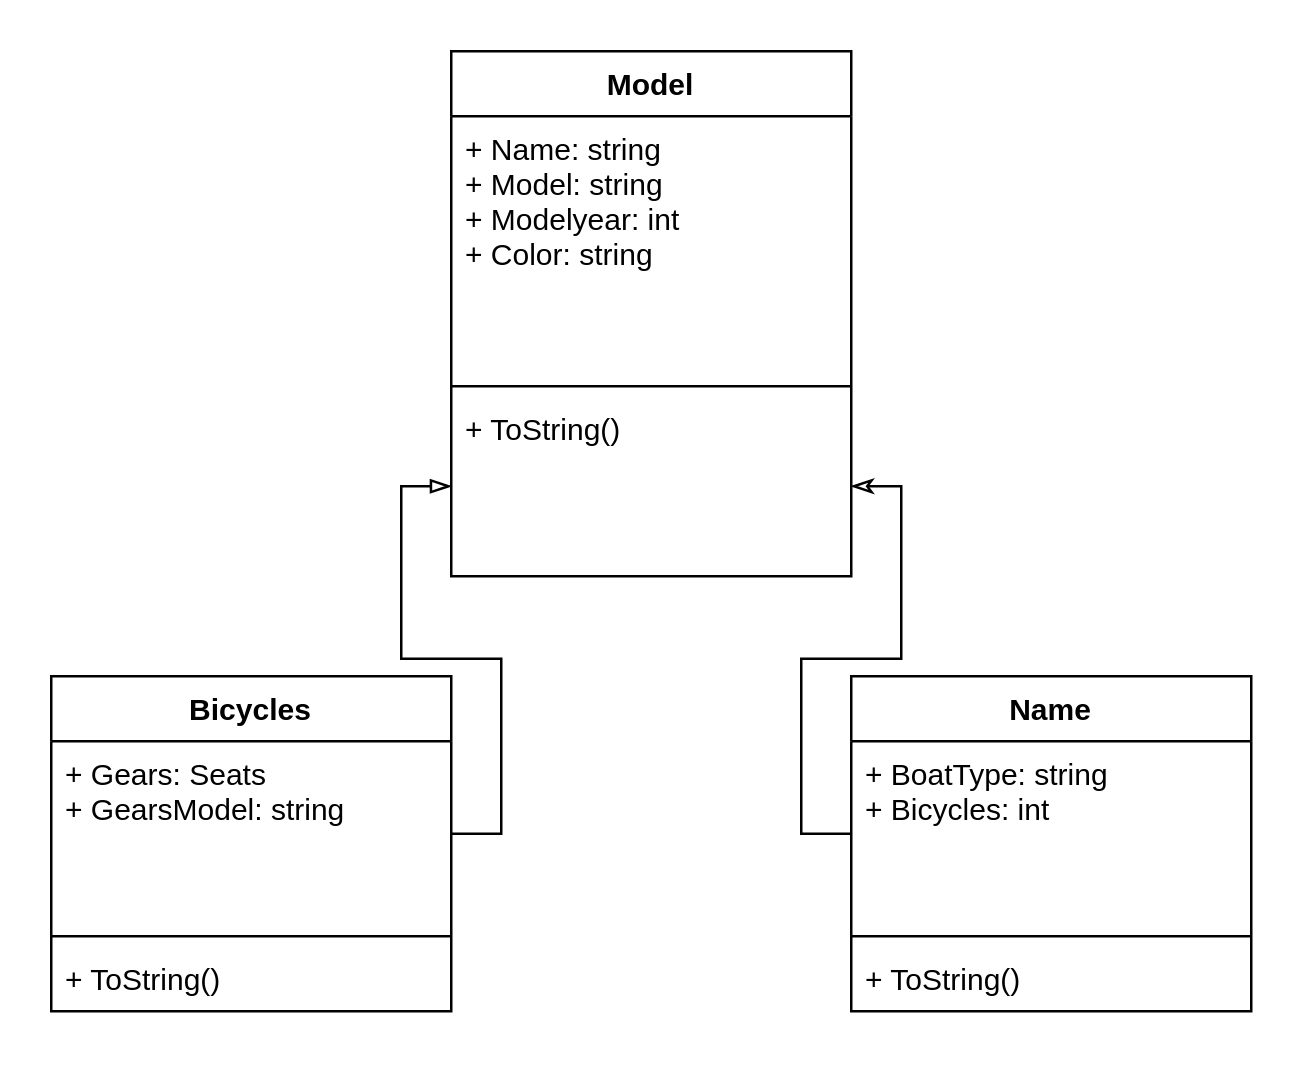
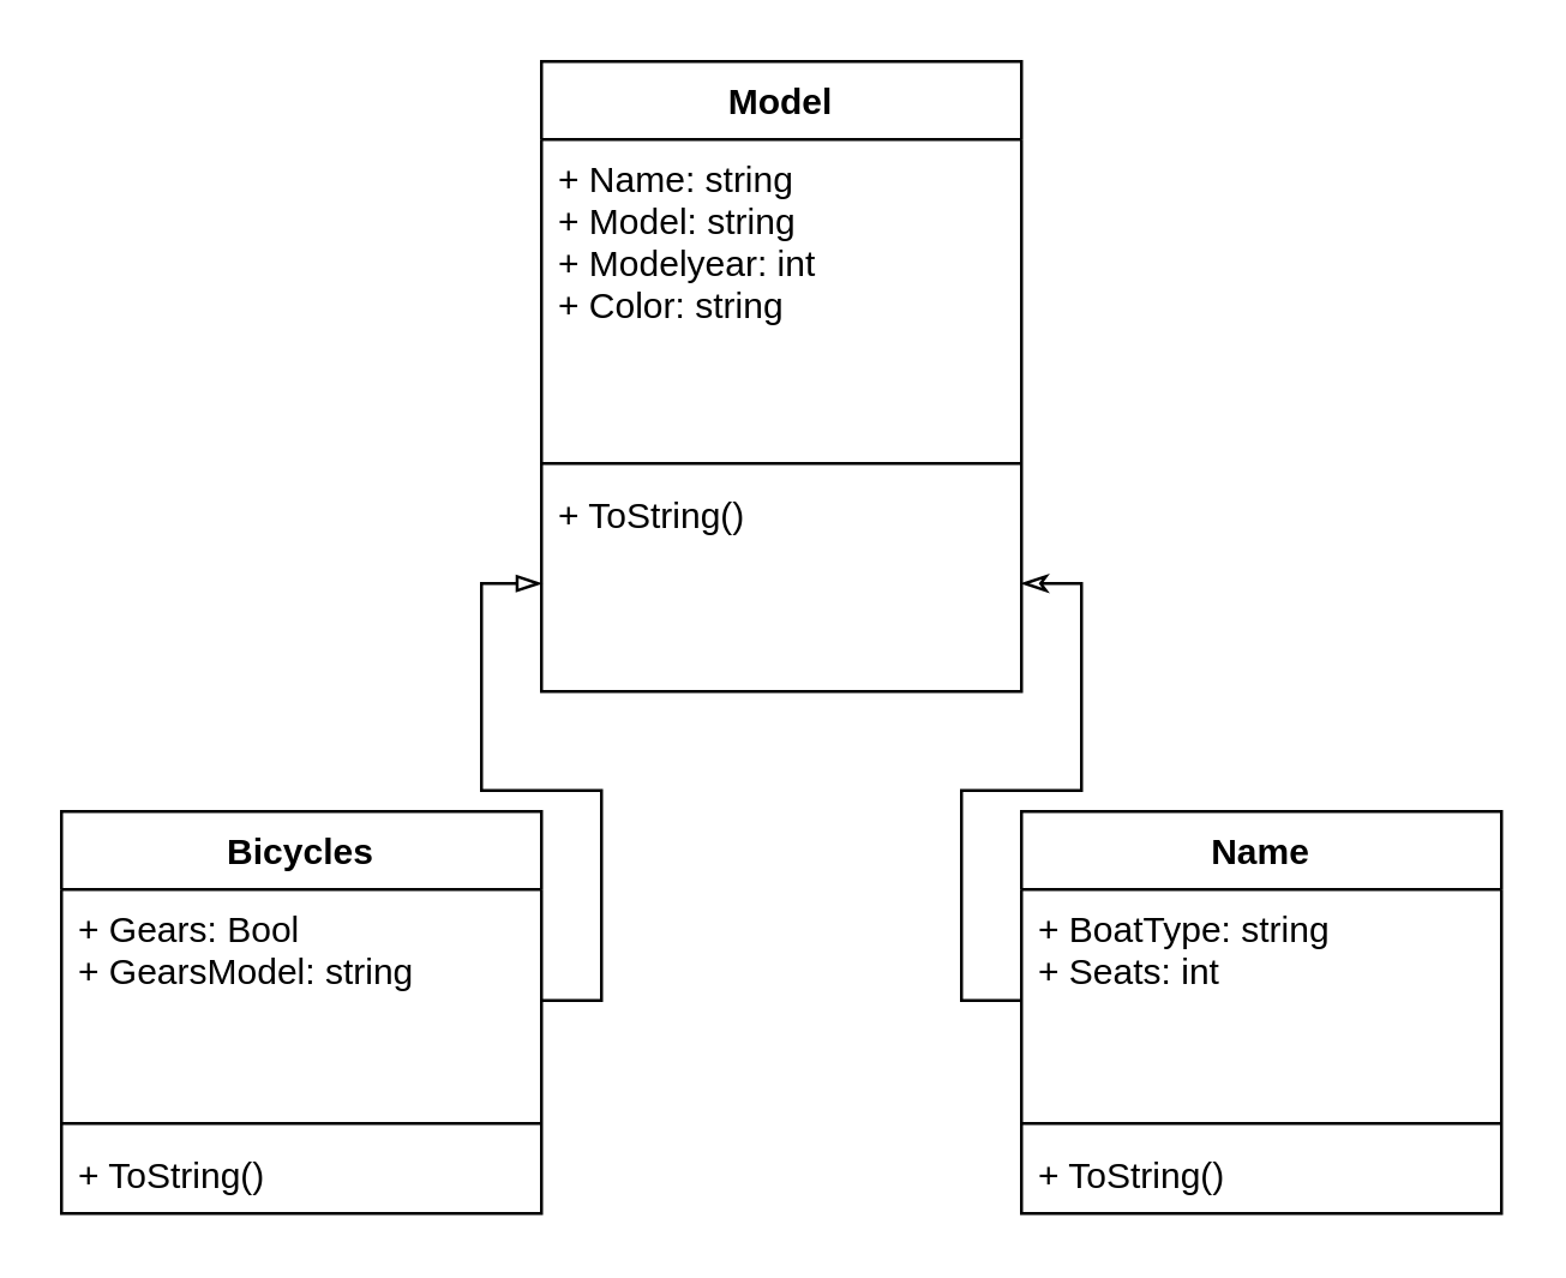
  <mxCell id="0" />
  <mxCell id="1" parent="0" />
  <mxCell id="2" value="Model" style="swimlane;fontStyle=1;align=center;verticalAlign=top;childLayout=stackLayout;horizontal=1;startSize=26;horizontalStack=0;resizeParent=1;resizeParentMax=0;resizeLast=0;collapsible=1;marginBottom=0;" vertex="1" parent="1"><mxGeometry x="180" y="20" width="160" height="210" as="geometry" /></mxCell>
  <mxCell id="3" value="+ Name: string&#10;+ Model: string&#10;+ Modelyear: int&#10;+ Color: string" style="text;strokeColor=none;fillColor=none;align=left;verticalAlign=top;spacingLeft=4;spacingRight=4;overflow=hidden;rotatable=0;points=[[0,0.5],[1,0.5]];portConstraint=eastwest;" vertex="1" parent="2"><mxGeometry y="26" width="160" height="104" as="geometry" /></mxCell>
  <mxCell id="4" value="" style="line;strokeWidth=1;fillColor=none;align=left;verticalAlign=middle;spacingTop=-1;spacingLeft=3;spacingRight=3;rotatable=0;labelPosition=right;points=[];portConstraint=eastwest;" vertex="1" parent="2"><mxGeometry y="130" width="160" height="8" as="geometry" /></mxCell>
  <mxCell id="5" value="+ ToString()" style="text;strokeColor=none;fillColor=none;align=left;verticalAlign=top;spacingLeft=4;spacingRight=4;overflow=hidden;rotatable=0;points=[[0,0.5],[1,0.5]];portConstraint=eastwest;" vertex="1" parent="2"><mxGeometry y="138" width="160" height="72" as="geometry" /></mxCell>
  <mxCell id="6" value="Bicycles" style="swimlane;fontStyle=1;align=center;verticalAlign=top;childLayout=stackLayout;horizontal=1;startSize=26;horizontalStack=0;resizeParent=1;resizeParentMax=0;resizeLast=0;collapsible=1;marginBottom=0;" vertex="1" parent="1"><mxGeometry x="20" y="270" width="160" height="134" as="geometry" /></mxCell>
- <mxCell id="7" value="+ Gears: Seats&#10;+ GearsModel: string" style="text;strokeColor=none;fillColor=none;align=left;verticalAlign=top;spacingLeft=4;spacingRight=4;overflow=hidden;rotatable=0;points=[[0,0.5],[1,0.5]];portConstraint=eastwest;" vertex="1" parent="6"><mxGeometry y="26" width="160" height="74" as="geometry" /></mxCell>
+ <mxCell id="7" value="+ Gears: Bool&#10;+ GearsModel: string" style="text;strokeColor=none;fillColor=none;align=left;verticalAlign=top;spacingLeft=4;spacingRight=4;overflow=hidden;rotatable=0;points=[[0,0.5],[1,0.5]];portConstraint=eastwest;" vertex="1" parent="6"><mxGeometry y="26" width="160" height="74" as="geometry" /></mxCell>
  <mxCell id="8" value="" style="line;strokeWidth=1;fillColor=none;align=left;verticalAlign=middle;spacingTop=-1;spacingLeft=3;spacingRight=3;rotatable=0;labelPosition=right;points=[];portConstraint=eastwest;" vertex="1" parent="6"><mxGeometry y="100" width="160" height="8" as="geometry" /></mxCell>
  <mxCell id="9" value="+ ToString()" style="text;strokeColor=none;fillColor=none;align=left;verticalAlign=top;spacingLeft=4;spacingRight=4;overflow=hidden;rotatable=0;points=[[0,0.5],[1,0.5]];portConstraint=eastwest;" vertex="1" parent="6"><mxGeometry y="108" width="160" height="26" as="geometry" /></mxCell>
  <mxCell id="10" value="Name" style="swimlane;fontStyle=1;align=center;verticalAlign=top;childLayout=stackLayout;horizontal=1;startSize=26;horizontalStack=0;resizeParent=1;resizeParentMax=0;resizeLast=0;collapsible=1;marginBottom=0;" vertex="1" parent="1"><mxGeometry x="340" y="270" width="160" height="134" as="geometry" /></mxCell>
- <mxCell id="11" value="+ BoatType: string&#10;+ Bicycles: int" style="text;strokeColor=none;fillColor=none;align=left;verticalAlign=top;spacingLeft=4;spacingRight=4;overflow=hidden;rotatable=0;points=[[0,0.5],[1,0.5]];portConstraint=eastwest;" vertex="1" parent="10"><mxGeometry y="26" width="160" height="74" as="geometry" /></mxCell>
+ <mxCell id="11" value="+ BoatType: string&#10;+ Seats: int" style="text;strokeColor=none;fillColor=none;align=left;verticalAlign=top;spacingLeft=4;spacingRight=4;overflow=hidden;rotatable=0;points=[[0,0.5],[1,0.5]];portConstraint=eastwest;" vertex="1" parent="10"><mxGeometry y="26" width="160" height="74" as="geometry" /></mxCell>
  <mxCell id="12" value="" style="line;strokeWidth=1;fillColor=none;align=left;verticalAlign=middle;spacingTop=-1;spacingLeft=3;spacingRight=3;rotatable=0;labelPosition=right;points=[];portConstraint=eastwest;" vertex="1" parent="10"><mxGeometry y="100" width="160" height="8" as="geometry" /></mxCell>
  <mxCell id="13" value="+ ToString()" style="text;strokeColor=none;fillColor=none;align=left;verticalAlign=top;spacingLeft=4;spacingRight=4;overflow=hidden;rotatable=0;points=[[0,0.5],[1,0.5]];portConstraint=eastwest;" vertex="1" parent="10"><mxGeometry y="108" width="160" height="26" as="geometry" /></mxCell>
  <mxCell id="14" style="edgeStyle=orthogonalEdgeStyle;rounded=0;orthogonalLoop=1;jettySize=auto;html=1;exitX=0;exitY=0.5;exitDx=0;exitDy=0;entryX=1;entryY=0.5;entryDx=0;entryDy=0;endArrow=classicThin;endFill=0;" edge="1" parent="1" source="11" target="5"><mxGeometry relative="1" as="geometry" /></mxCell>
  <mxCell id="15" style="edgeStyle=orthogonalEdgeStyle;rounded=0;orthogonalLoop=1;jettySize=auto;html=1;exitX=1;exitY=0.5;exitDx=0;exitDy=0;entryX=0;entryY=0.5;entryDx=0;entryDy=0;endArrow=blockThin;endFill=0;" edge="1" parent="1" source="7" target="5"><mxGeometry relative="1" as="geometry" /></mxCell>
